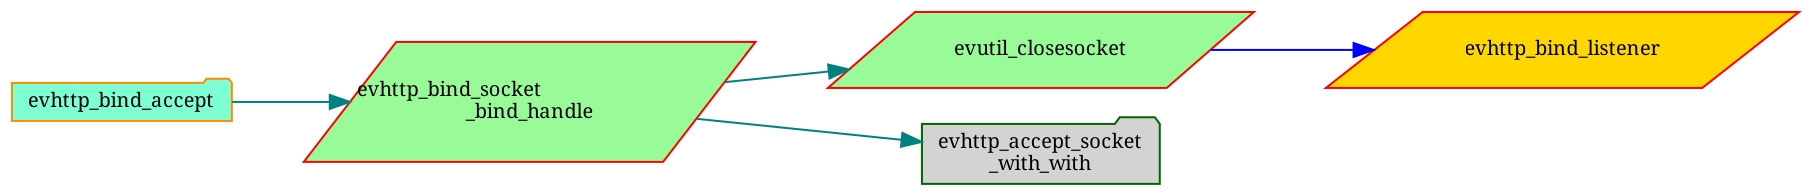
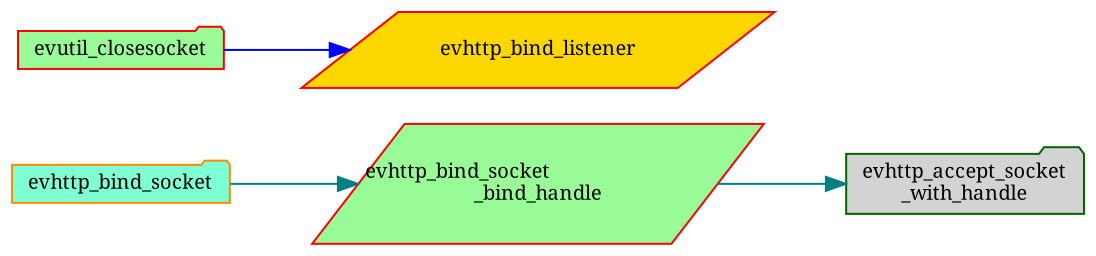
  digraph {
    fontname="Noto Serif"
    rankdir=LR
    node [color=red fillcolor=palegreen fontname="Noto Serif" fontsize=10 shape=folder style=filled]
    edge [color=teal fontname="Noto Serif" fontsize=10 labelfontname=Helvetica labelfontsize=10 style=solid]
-   n1 [color=darkorange fillcolor=aquamarine fontcolor=black height=0.2 label=evhttp_bind_accept width=0.4]
+   n1 [color=darkorange fillcolor=aquamarine fontcolor=black height=0.2 label=evhttp_bind_socket width=0.4]
    n2 [height=0.2 label="evhttp_bind_socket\l_bind_handle" shape=parallelogram width=0.4]
-   n3 [height=0.2 label=evutil_closesocket shape=parallelogram width=0.4]
-   n4 [color=darkgreen fillcolor=lightgrey height=0.2 label="evhttp_accept_socket\l_with_with" width=0.4]
+   n3 [height=0.2 label=evutil_closesocket width=0.4]
+   n4 [color=darkgreen fillcolor=lightgrey height=0.2 label="evhttp_accept_socket\l_with_handle" width=0.4]
    n5 [fillcolor=gold height=0.2 label=evhttp_bind_listener shape=parallelogram width=0.4]
    n1 -> n2
-   n2 -> n3
    n2 -> n4
    n3 -> n5 [color=blue]
  }
